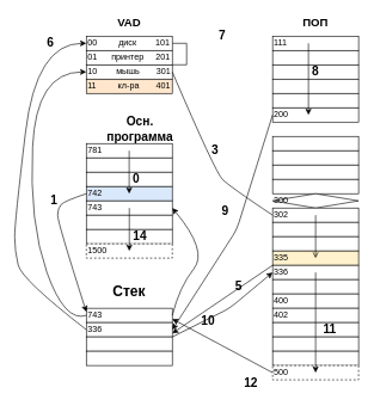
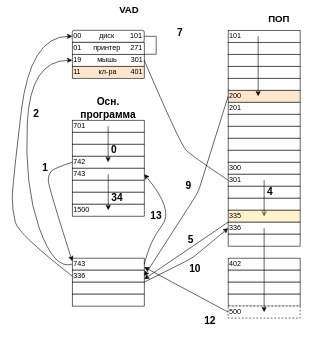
  <mxCell id="0" />
  <mxCell id="1" parent="0" />
  <mxCell id="2" style="edgeStyle=orthogonalEdgeStyle;rounded=0;orthogonalLoop=1;jettySize=auto;html=1;exitX=1;exitY=0.5;exitDx=0;exitDy=0;" edge="1" parent="1" source="3" target="4"><mxGeometry relative="1" as="geometry" /></mxCell>
- <mxCell id="3" value="00&amp;nbsp; &amp;nbsp; &amp;nbsp; &amp;nbsp; &amp;nbsp;диск&amp;nbsp; &amp;nbsp; &amp;nbsp; &amp;nbsp; 101" style="rounded=0;whiteSpace=wrap;html=1;align=left;" vertex="1" parent="1"><mxGeometry x="120" y="50" width="120" height="20" as="geometry" /></mxCell>
- <mxCell id="4" value="01&amp;nbsp; &amp;nbsp; &amp;nbsp; принтер&amp;nbsp; &amp;nbsp; &amp;nbsp;201" style="rounded=0;whiteSpace=wrap;html=1;align=left;" vertex="1" parent="1"><mxGeometry x="120" y="70" width="120" height="20" as="geometry" /></mxCell>
- <mxCell id="5" value="10&amp;nbsp; &amp;nbsp; &amp;nbsp; &amp;nbsp; мышь&amp;nbsp; &amp;nbsp; &amp;nbsp; &amp;nbsp;301" style="rounded=0;whiteSpace=wrap;html=1;align=left;" vertex="1" parent="1"><mxGeometry x="120" y="90" width="120" height="20" as="geometry" /></mxCell>
+ <mxCell id="3" value="00&amp;nbsp; &amp;nbsp; &amp;nbsp; &amp;nbsp; &amp;nbsp;диск&amp;nbsp; &amp;nbsp; &amp;nbsp; &amp;nbsp; 101" style="whiteSpace=wrap;html=1;align=left;rounded=1;" vertex="1" parent="1"><mxGeometry x="120" y="50" width="120" height="20" as="geometry" /></mxCell>
+ <mxCell id="4" value="01&amp;nbsp; &amp;nbsp; &amp;nbsp; принтер&amp;nbsp; &amp;nbsp; &amp;nbsp;271" style="rounded=0;whiteSpace=wrap;html=1;align=left;" vertex="1" parent="1"><mxGeometry x="120" y="70" width="120" height="20" as="geometry" /></mxCell>
+ <mxCell id="5" value="19&amp;nbsp; &amp;nbsp; &amp;nbsp; &amp;nbsp; мышь&amp;nbsp; &amp;nbsp; &amp;nbsp; &amp;nbsp;301" style="rounded=0;whiteSpace=wrap;html=1;align=left;" vertex="1" parent="1"><mxGeometry x="120" y="90" width="120" height="20" as="geometry" /></mxCell>
  <mxCell id="6" value="11&amp;nbsp; &amp;nbsp; &amp;nbsp; &amp;nbsp; &amp;nbsp;кл-ра&amp;nbsp; &amp;nbsp; &amp;nbsp; &amp;nbsp;401" style="rounded=0;whiteSpace=wrap;html=1;align=left;fillColor=#ffe6cc;" vertex="1" parent="1"><mxGeometry x="120" y="110" width="120" height="20" as="geometry" /></mxCell>
- <mxCell id="7" value="&lt;b&gt;&lt;font style=&quot;font-size: 16px&quot;&gt;VAD&lt;/font&gt;&lt;/b&gt;" style="text;html=1;strokeColor=none;fillColor=none;align=center;verticalAlign=middle;whiteSpace=wrap;rounded=0;" vertex="1" parent="1"><mxGeometry x="160" y="20" width="40" height="20" as="geometry" /></mxCell>
- <mxCell id="8" value="&lt;b&gt;&lt;font style=&quot;font-size: 17px&quot;&gt;Осн. программа&lt;/font&gt;&lt;/b&gt;" style="text;html=1;strokeColor=none;fillColor=none;align=center;verticalAlign=middle;whiteSpace=wrap;rounded=0;" vertex="1" parent="1"><mxGeometry x="145" y="170" width="100" height="20" as="geometry" /></mxCell>
- <mxCell id="9" value="111" style="rounded=0;whiteSpace=wrap;html=1;align=left;" vertex="1" parent="1"><mxGeometry x="380" y="50" width="120" height="20" as="geometry" /></mxCell>
+ <mxCell id="7" value="&lt;b&gt;&lt;font style=&quot;font-size: 16px&quot;&gt;VAD&lt;/font&gt;&lt;/b&gt;" style="text;html=1;strokeColor=none;fillColor=none;align=center;verticalAlign=middle;whiteSpace=wrap;rounded=0;" vertex="1" parent="1"><mxGeometry x="195" y="5" width="40" height="20" as="geometry" /></mxCell>
+ <mxCell id="8" value="&lt;b&gt;&lt;font style=&quot;font-size: 17px&quot;&gt;Осн. программа&lt;/font&gt;&lt;/b&gt;" style="text;html=1;strokeColor=none;fillColor=none;align=center;verticalAlign=middle;whiteSpace=wrap;rounded=0;" vertex="1" parent="1"><mxGeometry x="130" y="170" width="100" height="20" as="geometry" /></mxCell>
+ <mxCell id="9" value="101" style="rounded=0;whiteSpace=wrap;html=1;align=left;" vertex="1" parent="1"><mxGeometry x="380" y="50" width="120" height="20" as="geometry" /></mxCell>
  <mxCell id="10" value="" style="rounded=0;whiteSpace=wrap;html=1;align=left;" vertex="1" parent="1"><mxGeometry x="380" y="70" width="120" height="20" as="geometry" /></mxCell>
  <mxCell id="11" value="" style="rounded=0;whiteSpace=wrap;html=1;align=left;" vertex="1" parent="1"><mxGeometry x="380" y="90" width="120" height="20" as="geometry" /></mxCell>
  <mxCell id="12" value="" style="rounded=0;whiteSpace=wrap;html=1;align=left;" vertex="1" parent="1"><mxGeometry x="380" y="110" width="120" height="20" as="geometry" /></mxCell>
  <mxCell id="13" value="" style="rounded=0;whiteSpace=wrap;html=1;align=left;" vertex="1" parent="1"><mxGeometry x="380" y="130" width="120" height="20" as="geometry" /></mxCell>
- <mxCell id="14" value="200" style="rounded=0;whiteSpace=wrap;html=1;align=left;" vertex="1" parent="1"><mxGeometry x="380" y="150" width="120" height="20" as="geometry" /></mxCell>
+ <mxCell id="14" value="200" style="rounded=0;whiteSpace=wrap;html=1;align=left;fillColor=#ffe6cc;" vertex="1" parent="1"><mxGeometry x="380" y="150" width="120" height="20" as="geometry" /></mxCell>
+ <mxCell id="15" value="201" style="rounded=0;whiteSpace=wrap;html=1;align=left;" vertex="1" parent="1"><mxGeometry x="380" y="170" width="120" height="20" as="geometry" /></mxCell>
  <mxCell id="16" value="" style="rounded=0;whiteSpace=wrap;html=1;align=left;" vertex="1" parent="1"><mxGeometry x="380" y="190" width="120" height="20" as="geometry" /></mxCell>
  <mxCell id="17" value="" style="rounded=0;whiteSpace=wrap;html=1;align=left;" vertex="1" parent="1"><mxGeometry x="380" y="210" width="120" height="20" as="geometry" /></mxCell>
  <mxCell id="18" value="" style="rounded=0;whiteSpace=wrap;html=1;align=left;" vertex="1" parent="1"><mxGeometry x="380" y="230" width="120" height="20" as="geometry" /></mxCell>
  <mxCell id="19" value="" style="rounded=0;whiteSpace=wrap;html=1;align=left;" vertex="1" parent="1"><mxGeometry x="380" y="250" width="120" height="20" as="geometry" /></mxCell>
- <mxCell id="20" value="300" style="rhombus;whiteSpace=wrap;html=1;align=left;" vertex="1" parent="1"><mxGeometry x="380" y="270" width="120" height="20" as="geometry" /></mxCell>
- <mxCell id="21" value="302" style="rounded=0;whiteSpace=wrap;html=1;align=left;" vertex="1" parent="1"><mxGeometry x="380" y="290" width="120" height="20" as="geometry" /></mxCell>
+ <mxCell id="20" value="300" style="rounded=0;whiteSpace=wrap;html=1;align=left;" vertex="1" parent="1"><mxGeometry x="380" y="270" width="120" height="20" as="geometry" /></mxCell>
+ <mxCell id="21" value="301" style="rounded=0;whiteSpace=wrap;html=1;align=left;" vertex="1" parent="1"><mxGeometry x="380" y="290" width="120" height="20" as="geometry" /></mxCell>
  <mxCell id="22" value="" style="rounded=0;whiteSpace=wrap;html=1;align=left;" vertex="1" parent="1"><mxGeometry x="380" y="310" width="120" height="20" as="geometry" /></mxCell>
  <mxCell id="23" value="" style="rounded=0;whiteSpace=wrap;html=1;align=left;" vertex="1" parent="1"><mxGeometry x="380" y="330" width="120" height="20" as="geometry" /></mxCell>
  <mxCell id="24" value="335" style="rounded=0;whiteSpace=wrap;html=1;align=left;fillColor=#fff2cc;" vertex="1" parent="1"><mxGeometry x="380" y="350" width="120" height="20" as="geometry" /></mxCell>
  <mxCell id="25" value="336" style="rounded=0;whiteSpace=wrap;html=1;align=left;" vertex="1" parent="1"><mxGeometry x="380" y="370" width="120" height="20" as="geometry" /></mxCell>
  <mxCell id="26" value="" style="rounded=0;whiteSpace=wrap;html=1;align=left;" vertex="1" parent="1"><mxGeometry x="380" y="390" width="120" height="20" as="geometry" /></mxCell>
- <mxCell id="27" value="400" style="rounded=0;whiteSpace=wrap;html=1;align=left;" vertex="1" parent="1"><mxGeometry x="380" y="410" width="120" height="20" as="geometry" /></mxCell>
  <mxCell id="28" value="402" style="rounded=0;whiteSpace=wrap;html=1;align=left;" vertex="1" parent="1"><mxGeometry x="380" y="430" width="120" height="20" as="geometry" /></mxCell>
  <mxCell id="29" value="" style="rounded=0;whiteSpace=wrap;html=1;align=left;" vertex="1" parent="1"><mxGeometry x="380" y="450" width="120" height="20" as="geometry" /></mxCell>
  <mxCell id="30" value="" style="rounded=0;whiteSpace=wrap;html=1;align=left;" vertex="1" parent="1"><mxGeometry x="380" y="470" width="120" height="20" as="geometry" /></mxCell>
  <mxCell id="31" value="" style="rounded=0;whiteSpace=wrap;html=1;align=left;" vertex="1" parent="1"><mxGeometry x="380" y="490" width="120" height="20" as="geometry" /></mxCell>
  <mxCell id="32" value="500" style="rounded=0;whiteSpace=wrap;html=1;align=left;dashed=1;" vertex="1" parent="1"><mxGeometry x="380" y="510" width="120" height="20" as="geometry" /></mxCell>
- <mxCell id="33" value="781" style="rounded=0;whiteSpace=wrap;html=1;align=left;" vertex="1" parent="1"><mxGeometry x="120" y="200" width="120" height="20" as="geometry" /></mxCell>
+ <mxCell id="33" value="701" style="rounded=0;whiteSpace=wrap;html=1;align=left;" vertex="1" parent="1"><mxGeometry x="120" y="200" width="120" height="20" as="geometry" /></mxCell>
  <mxCell id="34" value="" style="rounded=0;whiteSpace=wrap;html=1;align=left;" vertex="1" parent="1"><mxGeometry x="120" y="220" width="120" height="20" as="geometry" /></mxCell>
  <mxCell id="35" value="" style="rounded=0;whiteSpace=wrap;html=1;align=left;" vertex="1" parent="1"><mxGeometry x="120" y="240" width="120" height="20" as="geometry" /></mxCell>
- <mxCell id="36" value="742" style="rounded=0;whiteSpace=wrap;html=1;align=left;fillColor=#dae8fc;" vertex="1" parent="1"><mxGeometry x="120" y="260" width="120" height="20" as="geometry" /></mxCell>
+ <mxCell id="36" value="742" style="rounded=0;whiteSpace=wrap;html=1;align=left;" vertex="1" parent="1"><mxGeometry x="120" y="260" width="120" height="20" as="geometry" /></mxCell>
  <mxCell id="37" value="743" style="rounded=0;whiteSpace=wrap;html=1;align=left;" vertex="1" parent="1"><mxGeometry x="120" y="280" width="120" height="20" as="geometry" /></mxCell>
  <mxCell id="38" value="" style="rounded=0;whiteSpace=wrap;html=1;align=left;" vertex="1" parent="1"><mxGeometry x="120" y="300" width="120" height="20" as="geometry" /></mxCell>
  <mxCell id="39" value="" style="rounded=0;whiteSpace=wrap;html=1;align=left;" vertex="1" parent="1"><mxGeometry x="120" y="320" width="120" height="20" as="geometry" /></mxCell>
- <mxCell id="40" value="1500" style="rounded=0;whiteSpace=wrap;html=1;align=left;dashed=1;" vertex="1" parent="1"><mxGeometry x="120" y="340" width="120" height="20" as="geometry" /></mxCell>
+ <mxCell id="40" value="1500" style="rounded=0;whiteSpace=wrap;html=1;align=left;" vertex="1" parent="1"><mxGeometry x="120" y="340" width="120" height="20" as="geometry" /></mxCell>
  <mxCell id="41" value="743" style="rounded=0;whiteSpace=wrap;html=1;align=left;" vertex="1" parent="1"><mxGeometry x="120" y="430" width="120" height="20" as="geometry" /></mxCell>
  <mxCell id="42" value="336" style="rounded=0;whiteSpace=wrap;html=1;align=left;" vertex="1" parent="1"><mxGeometry x="120" y="450" width="120" height="20" as="geometry" /></mxCell>
  <mxCell id="43" value="" style="rounded=0;whiteSpace=wrap;html=1;align=left;" vertex="1" parent="1"><mxGeometry x="120" y="470" width="120" height="20" as="geometry" /></mxCell>
  <mxCell id="44" value="" style="rounded=0;whiteSpace=wrap;html=1;align=left;" vertex="1" parent="1"><mxGeometry x="120" y="490" width="120" height="20" as="geometry" /></mxCell>
- <mxCell id="45" value="&lt;b&gt;&lt;font style=&quot;font-size: 20px&quot;&gt;Стек&lt;/font&gt;&lt;/b&gt;" style="text;html=1;strokeColor=none;fillColor=none;align=center;verticalAlign=middle;whiteSpace=wrap;rounded=0;" vertex="1" parent="1"><mxGeometry x="160" y="395" width="40" height="20" as="geometry" /></mxCell>
- <mxCell id="46" value="&lt;font style=&quot;font-size: 16px&quot;&gt;&lt;b&gt;ПОП&lt;/b&gt;&lt;/font&gt;" style="text;html=1;strokeColor=none;fillColor=none;align=center;verticalAlign=middle;whiteSpace=wrap;rounded=0;" vertex="1" parent="1"><mxGeometry x="420" y="20" width="40" height="20" as="geometry" /></mxCell>
+ <mxCell id="46" value="&lt;font style=&quot;font-size: 16px&quot;&gt;&lt;b&gt;ПОП&lt;/b&gt;&lt;/font&gt;" style="text;html=1;strokeColor=none;fillColor=none;align=center;verticalAlign=middle;whiteSpace=wrap;rounded=0;" vertex="1" parent="1"><mxGeometry x="445" y="20" width="40" height="20" as="geometry" /></mxCell>
  <mxCell id="47" value="" style="curved=1;endArrow=classic;html=1;exitX=0;exitY=0.5;exitDx=0;exitDy=0;entryX=0;entryY=0.5;entryDx=0;entryDy=0;" edge="1" parent="1" source="41" target="5"><mxGeometry width="50" height="50" relative="1" as="geometry"><mxPoint x="50" y="480" as="sourcePoint" /><mxPoint x="100" y="430" as="targetPoint" /><Array as="points"><mxPoint x="90" y="450" /><mxPoint x="40" y="310" /><mxPoint x="50" y="100" /></Array></mxGeometry></mxCell>
  <mxCell id="48" value="" style="curved=1;endArrow=none;html=1;exitX=1;exitY=0.5;exitDx=0;exitDy=0;entryX=0;entryY=0.5;entryDx=0;entryDy=0;" edge="1" parent="1" source="5" target="21"><mxGeometry width="50" height="50" relative="1" as="geometry"><mxPoint x="280" y="330" as="sourcePoint" /><mxPoint x="330" y="280" as="targetPoint" /><Array as="points"><mxPoint x="300" y="240" /><mxPoint x="320" y="260" /></Array></mxGeometry></mxCell>
  <mxCell id="49" value="" style="endArrow=open;html=1;exitX=0.5;exitY=0.5;exitDx=0;exitDy=0;entryX=0.5;entryY=0.5;entryDx=0;entryDy=0;entryPerimeter=0;exitPerimeter=0;" edge="1" parent="1" source="21" target="24"><mxGeometry width="50" height="50" relative="1" as="geometry"><mxPoint x="410" y="440" as="sourcePoint" /><mxPoint x="460" y="390" as="targetPoint" /></mxGeometry></mxCell>
  <mxCell id="50" value="" style="endArrow=classic;html=1;exitX=0;exitY=0;exitDx=0;exitDy=0;entryX=1;entryY=0.75;entryDx=0;entryDy=0;" edge="1" parent="1" source="25" target="42"><mxGeometry width="50" height="50" relative="1" as="geometry"><mxPoint x="290" y="380" as="sourcePoint" /><mxPoint x="240" y="460" as="targetPoint" /></mxGeometry></mxCell>
  <mxCell id="51" value="" style="curved=1;endArrow=classic;html=1;exitX=0;exitY=0.5;exitDx=0;exitDy=0;entryX=0;entryY=0.5;entryDx=0;entryDy=0;" edge="1" parent="1" source="42" target="3"><mxGeometry width="50" height="50" relative="1" as="geometry"><mxPoint x="-20" y="390" as="sourcePoint" /><mxPoint x="30" y="340" as="targetPoint" /><Array as="points"><mxPoint x="30" y="390" /><mxPoint x="20" y="350" /><mxPoint x="20" y="310" /><mxPoint x="50" y="60" /></Array></mxGeometry></mxCell>
  <mxCell id="52" value="" style="endArrow=classic;html=1;exitX=0;exitY=0.5;exitDx=0;exitDy=0;entryX=1;entryY=0.5;entryDx=0;entryDy=0;" edge="1" parent="1" source="14" target="42"><mxGeometry width="50" height="50" relative="1" as="geometry"><mxPoint x="299" y="160" as="sourcePoint" /><mxPoint x="349" y="110" as="targetPoint" /><Array as="points"><mxPoint x="330" y="320" /></Array></mxGeometry></mxCell>
  <mxCell id="53" value="" style="endArrow=classic;html=1;entryX=0.417;entryY=0.5;entryDx=0;entryDy=0;entryPerimeter=0;" edge="1" parent="1" target="14"><mxGeometry width="50" height="50" relative="1" as="geometry"><mxPoint x="430" y="60" as="sourcePoint" /><mxPoint x="480" y="10" as="targetPoint" /></mxGeometry></mxCell>
  <mxCell id="54" value="" style="endArrow=classic;html=1;exitX=1;exitY=0;exitDx=0;exitDy=0;entryX=0;entryY=0.5;entryDx=0;entryDy=0;" edge="1" parent="1" source="43" target="25"><mxGeometry width="50" height="50" relative="1" as="geometry"><mxPoint x="274" y="480" as="sourcePoint" /><mxPoint x="324" y="430" as="targetPoint" /><Array as="points"><mxPoint x="320" y="430" /></Array></mxGeometry></mxCell>
  <mxCell id="55" value="" style="endArrow=classic;html=1;exitX=0.5;exitY=0.5;exitDx=0;exitDy=0;exitPerimeter=0;entryX=0.5;entryY=0.5;entryDx=0;entryDy=0;entryPerimeter=0;" edge="1" parent="1" source="25" target="32"><mxGeometry width="50" height="50" relative="1" as="geometry"><mxPoint x="400" y="490" as="sourcePoint" /><mxPoint x="450" y="440" as="targetPoint" /></mxGeometry></mxCell>
  <mxCell id="56" value="" style="endArrow=classic;html=1;exitX=0;exitY=0.5;exitDx=0;exitDy=0;entryX=1;entryY=0.75;entryDx=0;entryDy=0;" edge="1" parent="1" source="32" target="41"><mxGeometry width="50" height="50" relative="1" as="geometry"><mxPoint x="230" y="410" as="sourcePoint" /><mxPoint x="280" y="360" as="targetPoint" /></mxGeometry></mxCell>
  <mxCell id="57" value="" style="curved=1;endArrow=classic;html=1;exitX=1;exitY=0.5;exitDx=0;exitDy=0;entryX=1;entryY=0.5;entryDx=0;entryDy=0;" edge="1" parent="1" source="41" target="37"><mxGeometry width="50" height="50" relative="1" as="geometry"><mxPoint x="200" y="400" as="sourcePoint" /><mxPoint x="250" y="350" as="targetPoint" /><Array as="points"><mxPoint x="250" y="400" /><mxPoint x="290" y="350" /></Array></mxGeometry></mxCell>
  <mxCell id="58" value="" style="endArrow=classic;html=1;entryX=0.5;entryY=0.5;entryDx=0;entryDy=0;entryPerimeter=0;exitX=0.5;exitY=0.5;exitDx=0;exitDy=0;exitPerimeter=0;" edge="1" parent="1" source="37" target="40"><mxGeometry width="50" height="50" relative="1" as="geometry"><mxPoint x="170" y="390" as="sourcePoint" /><mxPoint x="220" y="340" as="targetPoint" /></mxGeometry></mxCell>
  <mxCell id="59" value="" style="endArrow=classic;html=1;entryX=0.5;entryY=0.5;entryDx=0;entryDy=0;entryPerimeter=0;exitX=0.5;exitY=0.5;exitDx=0;exitDy=0;exitPerimeter=0;" edge="1" parent="1"><mxGeometry width="50" height="50" relative="1" as="geometry"><mxPoint x="179.8" y="210" as="sourcePoint" /><mxPoint x="179.8" y="270" as="targetPoint" /></mxGeometry></mxCell>
  <mxCell id="60" value="" style="curved=1;endArrow=classic;html=1;entryX=0;entryY=0.25;entryDx=0;entryDy=0;exitX=0;exitY=0.5;exitDx=0;exitDy=0;" edge="1" parent="1" source="36" target="41"><mxGeometry width="50" height="50" relative="1" as="geometry"><mxPoint x="60" y="325" as="sourcePoint" /><mxPoint x="110" y="275" as="targetPoint" /><Array as="points"><mxPoint x="90" y="280" /><mxPoint x="80" y="290" /><mxPoint x="80" y="310" /></Array></mxGeometry></mxCell>
  <mxCell id="61" value="0" style="text;html=1;strokeColor=none;fillColor=none;align=center;verticalAlign=middle;whiteSpace=wrap;rounded=0;fontStyle=1;fontSize=17;" vertex="1" parent="1"><mxGeometry x="180" y="220" width="20" height="60" as="geometry" /></mxCell>
  <mxCell id="62" value="&lt;b&gt;1&lt;/b&gt;" style="text;html=1;strokeColor=none;fillColor=none;align=center;verticalAlign=middle;whiteSpace=wrap;rounded=0;fontSize=17;" vertex="1" parent="1"><mxGeometry x="55" y="270" width="40" height="20" as="geometry" /></mxCell>
- <mxCell id="64" value="3" style="text;html=1;strokeColor=none;fillColor=none;align=center;verticalAlign=middle;whiteSpace=wrap;rounded=0;fontSize=17;fontStyle=1" vertex="1" parent="1"><mxGeometry x="290" y="200" width="20" height="20" as="geometry" /></mxCell>
- <mxCell id="66" value="5" style="text;html=1;strokeColor=none;fillColor=none;align=center;verticalAlign=middle;whiteSpace=wrap;rounded=0;fontSize=17;fontStyle=1" vertex="1" parent="1"><mxGeometry x="325" y="390" width="16" height="20" as="geometry" /></mxCell>
- <mxCell id="67" value="6" style="text;html=1;strokeColor=none;fillColor=none;align=center;verticalAlign=middle;whiteSpace=wrap;rounded=0;fontSize=17;fontStyle=1" vertex="1" parent="1"><mxGeometry x="60" y="50" width="20" height="20" as="geometry" /></mxCell>
- <mxCell id="68" value="7" style="text;html=1;strokeColor=none;fillColor=none;align=center;verticalAlign=middle;whiteSpace=wrap;rounded=0;fontSize=17;fontStyle=1" vertex="1" parent="1"><mxGeometry x="290" y="40" width="40" height="20" as="geometry" /></mxCell>
- <mxCell id="69" value="8" style="text;html=1;strokeColor=none;fillColor=none;align=center;verticalAlign=middle;whiteSpace=wrap;rounded=0;fontSize=17;fontStyle=1" vertex="1" parent="1"><mxGeometry x="430" y="90" width="20" height="20" as="geometry" /></mxCell>
- <mxCell id="70" value="9" style="text;html=1;strokeColor=none;fillColor=none;align=center;verticalAlign=middle;whiteSpace=wrap;rounded=0;fontSize=17;fontStyle=1" vertex="1" parent="1"><mxGeometry x="302" y="285" width="24" height="20" as="geometry" /></mxCell>
- <mxCell id="71" value="10" style="text;html=1;strokeColor=none;fillColor=none;align=center;verticalAlign=middle;whiteSpace=wrap;rounded=0;fontSize=17;fontStyle=1" vertex="1" parent="1"><mxGeometry x="275" y="435" width="30" height="25" as="geometry" /></mxCell>
- <mxCell id="72" value="&lt;b&gt;11&lt;/b&gt;" style="text;html=1;strokeColor=none;fillColor=none;align=center;verticalAlign=middle;whiteSpace=wrap;rounded=0;fontSize=17;" vertex="1" parent="1"><mxGeometry x="440" y="450" width="40" height="20" as="geometry" /></mxCell>
+ <mxCell id="63" value="&lt;b&gt;2&lt;/b&gt;" style="text;html=1;strokeColor=none;fillColor=none;align=center;verticalAlign=middle;whiteSpace=wrap;rounded=0;fontSize=17;" vertex="1" parent="1"><mxGeometry x="40" y="180" width="40" height="20" as="geometry" /></mxCell>
+ <mxCell id="65" value="4" style="text;html=1;strokeColor=none;fillColor=none;align=center;verticalAlign=middle;whiteSpace=wrap;rounded=0;fontSize=17;fontStyle=1" vertex="1" parent="1"><mxGeometry x="430" y="310" width="40" height="20" as="geometry" /></mxCell>
+ <mxCell id="66" value="5" style="text;html=1;strokeColor=none;fillColor=none;align=center;verticalAlign=middle;whiteSpace=wrap;rounded=0;fontSize=17;fontStyle=1" vertex="1" parent="1"><mxGeometry x="310" y="390" width="16" height="20" as="geometry" /></mxCell>
+ <mxCell id="68" value="7" style="text;html=1;strokeColor=none;fillColor=none;align=center;verticalAlign=middle;whiteSpace=wrap;rounded=0;fontSize=17;fontStyle=1" vertex="1" parent="1"><mxGeometry x="280" y="45" width="40" height="20" as="geometry" /></mxCell>
+ <mxCell id="70" value="9" style="text;html=1;strokeColor=none;fillColor=none;align=center;verticalAlign=middle;whiteSpace=wrap;rounded=0;fontSize=17;fontStyle=1" vertex="1" parent="1"><mxGeometry x="302" y="300" width="24" height="20" as="geometry" /></mxCell>
+ <mxCell id="71" value="10" style="text;html=1;strokeColor=none;fillColor=none;align=center;verticalAlign=middle;whiteSpace=wrap;rounded=0;fontSize=17;fontStyle=1" vertex="1" parent="1"><mxGeometry x="310" y="435" width="30" height="25" as="geometry" /></mxCell>
  <mxCell id="73" value="&lt;b&gt;12&lt;/b&gt;" style="text;html=1;strokeColor=none;fillColor=none;align=center;verticalAlign=middle;whiteSpace=wrap;rounded=0;fontSize=17;" vertex="1" parent="1"><mxGeometry x="340" y="525" width="20" height="20" as="geometry" /></mxCell>
- <mxCell id="75" value="&lt;b&gt;14&lt;/b&gt;" style="text;html=1;strokeColor=none;fillColor=none;align=center;verticalAlign=middle;whiteSpace=wrap;rounded=0;fontSize=17;" vertex="1" parent="1"><mxGeometry x="180" y="320" width="30" height="20" as="geometry" /></mxCell>
+ <mxCell id="74" value="13" style="text;html=1;strokeColor=none;fillColor=none;align=center;verticalAlign=middle;whiteSpace=wrap;rounded=0;fontSize=17;fontStyle=1" vertex="1" parent="1"><mxGeometry x="250" y="350" width="20" height="20" as="geometry" /></mxCell>
+ <mxCell id="75" value="&lt;b&gt;34&lt;/b&gt;" style="text;html=1;strokeColor=none;fillColor=none;align=center;verticalAlign=middle;whiteSpace=wrap;rounded=0;fontSize=17;" vertex="1" parent="1"><mxGeometry x="180" y="320" width="30" height="20" as="geometry" /></mxCell>
